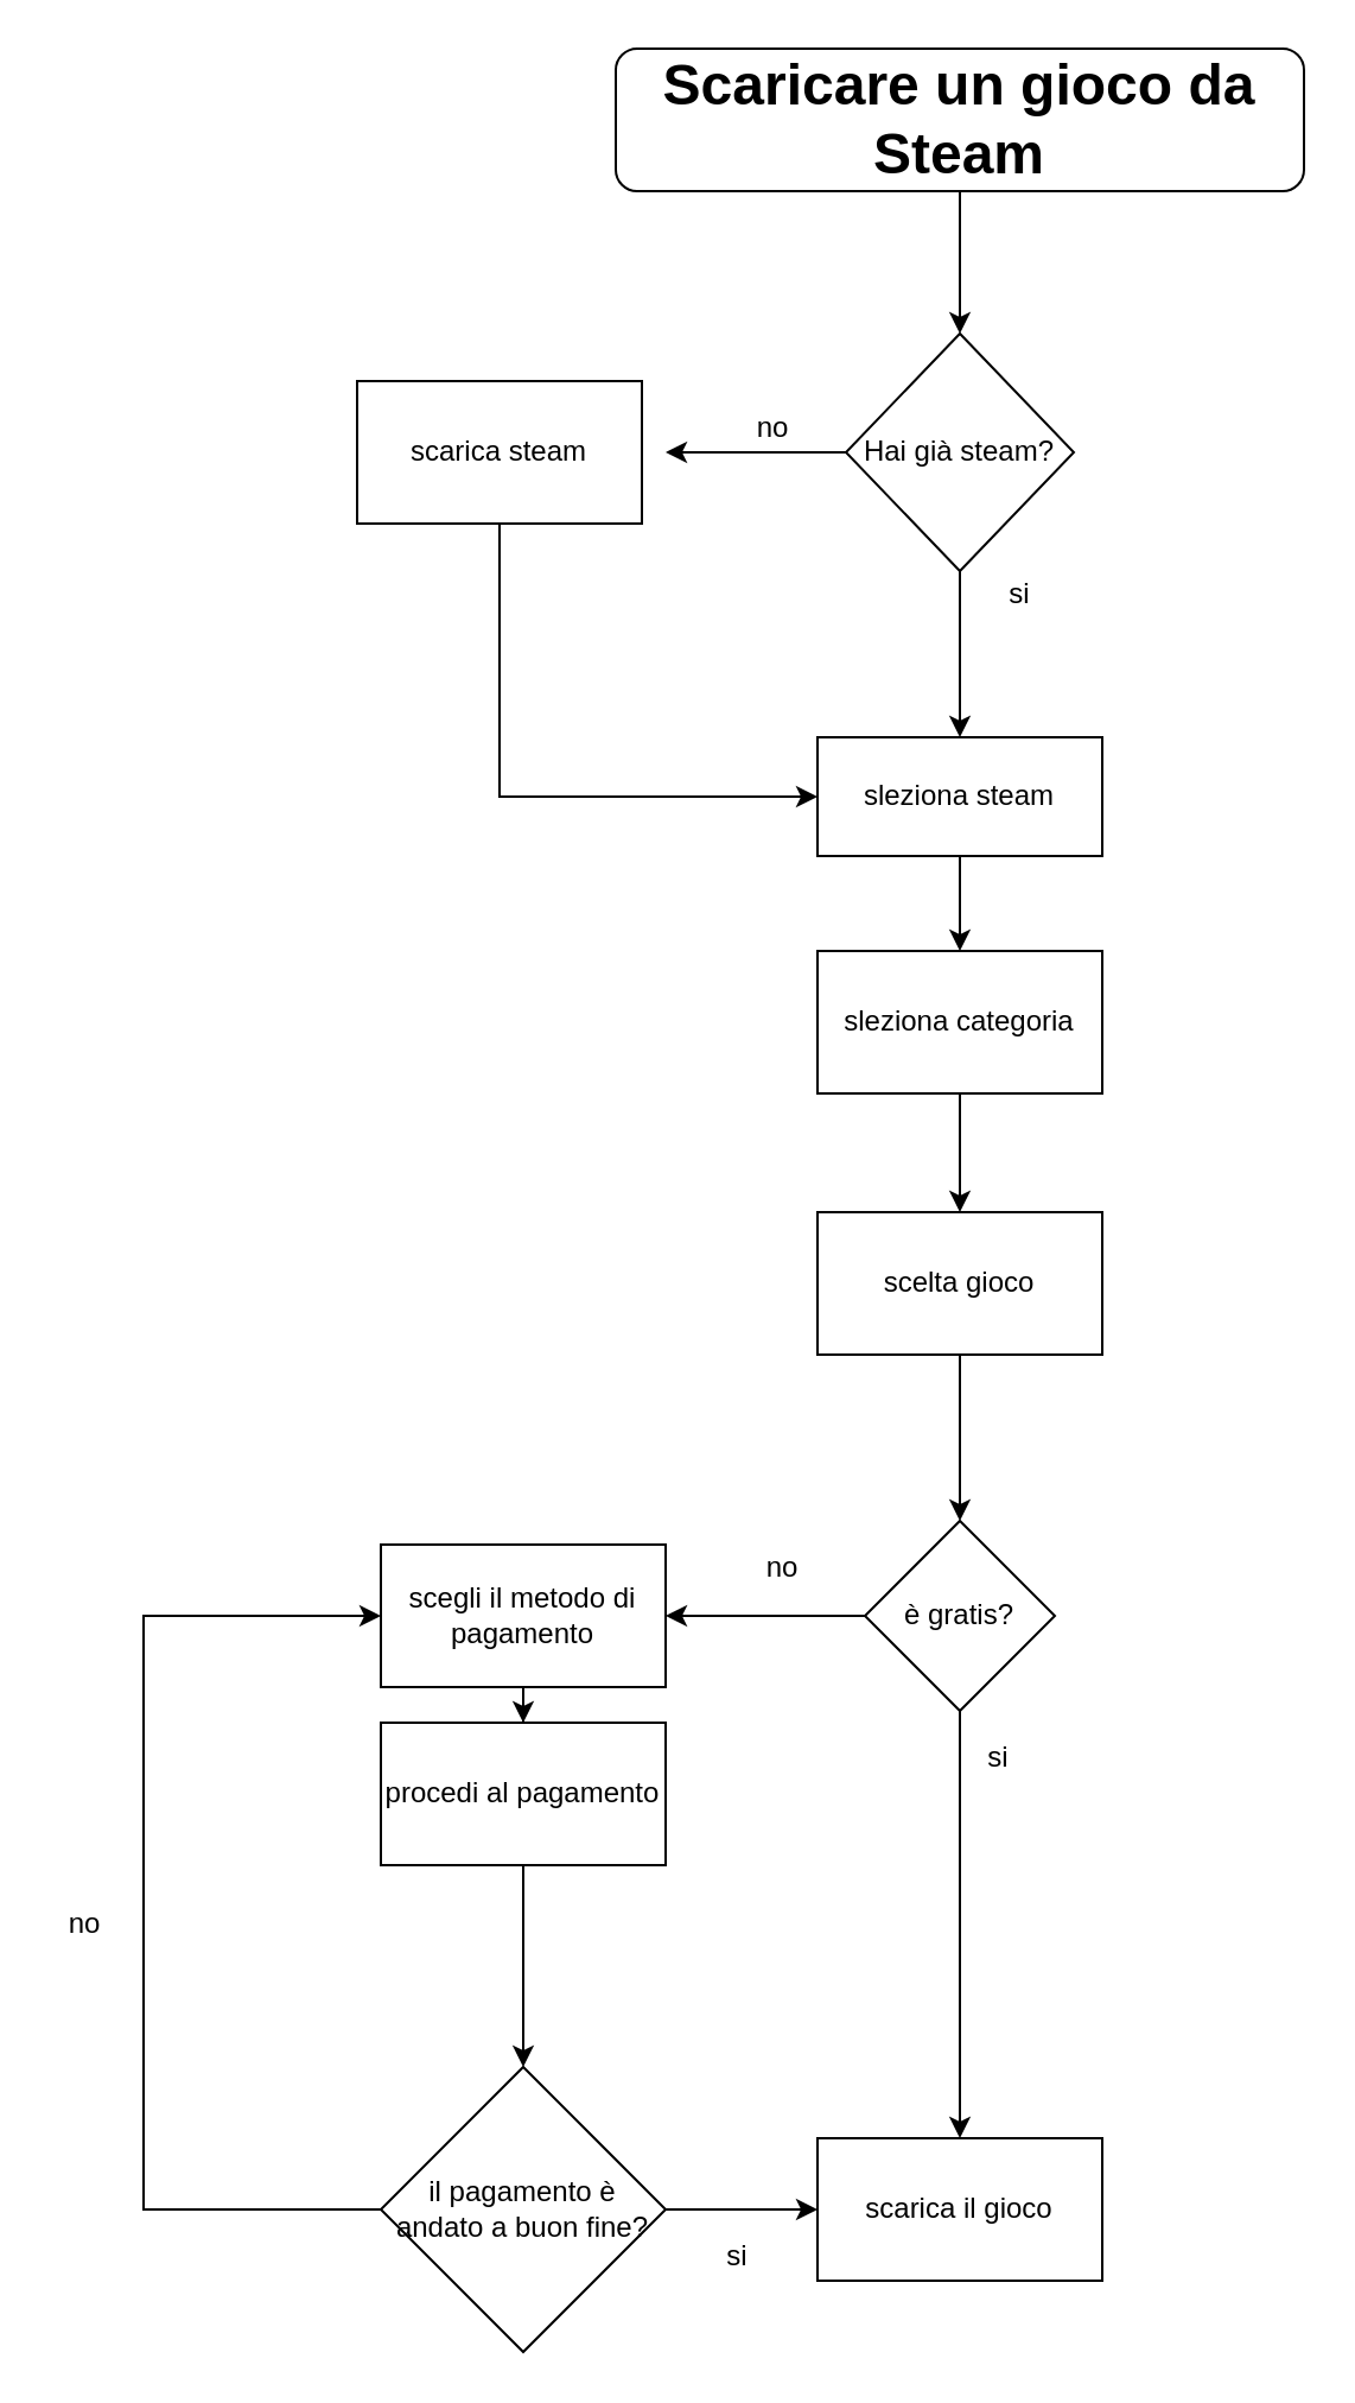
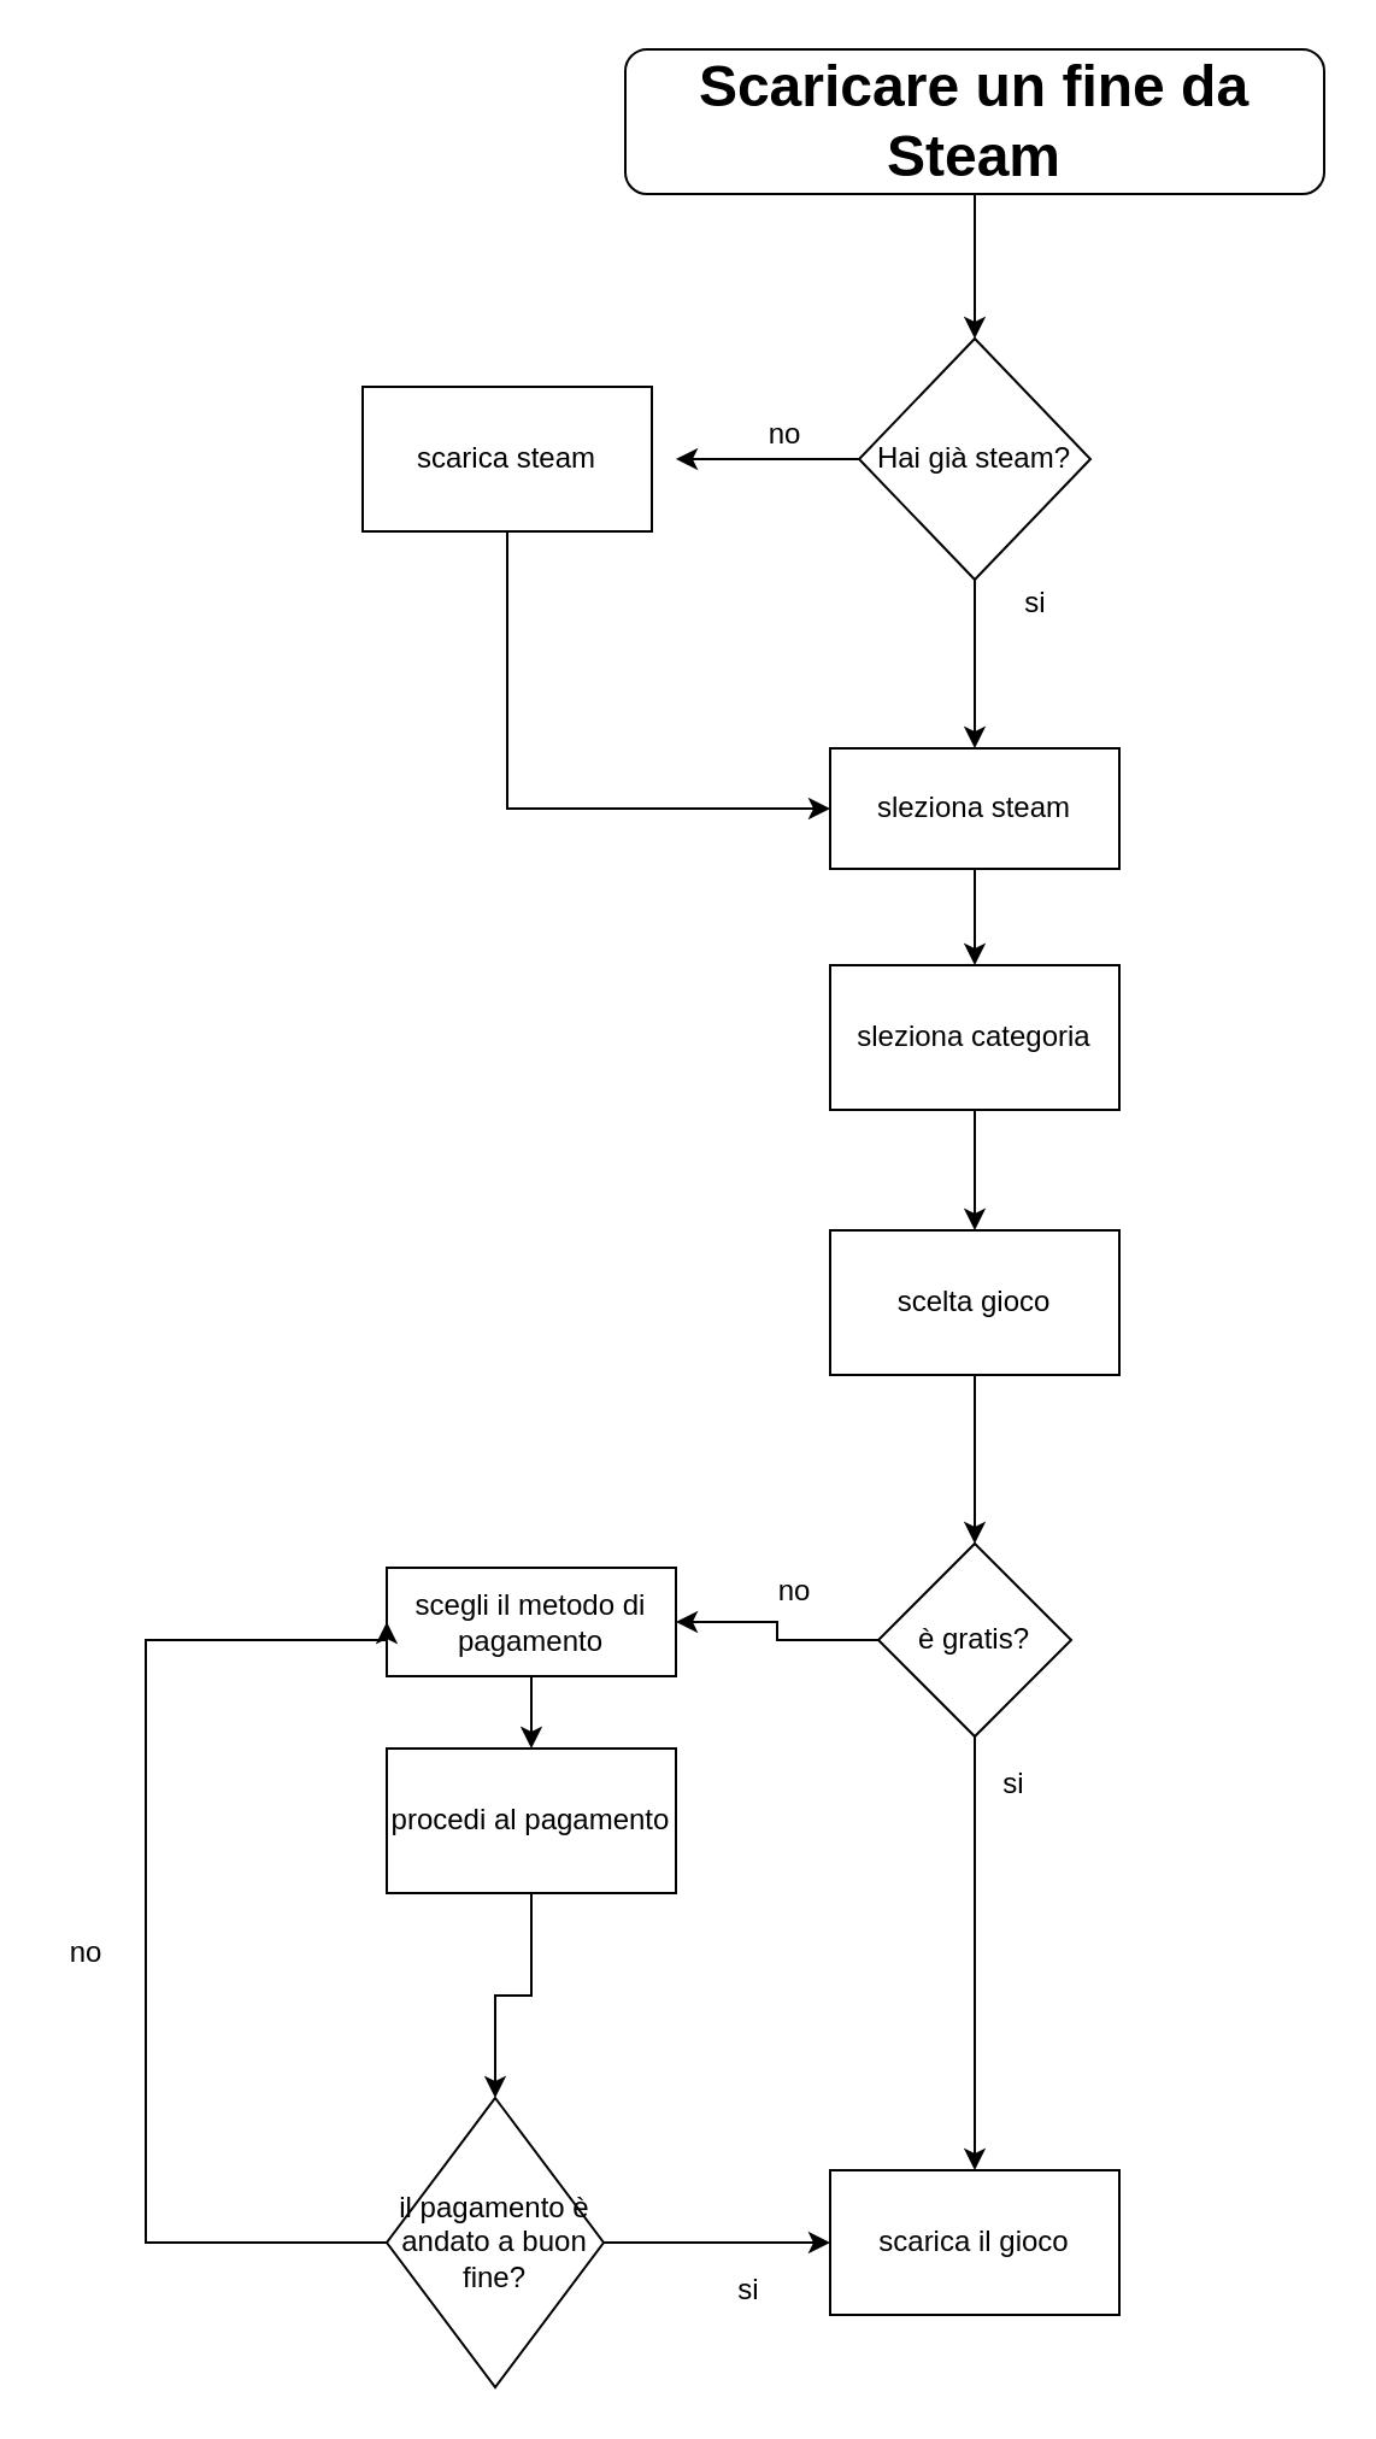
  <mxCell id="0" />
  <mxCell id="1" parent="0" />
  <mxCell id="2" style="edgeStyle=orthogonalEdgeStyle;rounded=0;orthogonalLoop=1;jettySize=auto;html=1;exitX=0;exitY=0.5;exitDx=0;exitDy=0;" edge="1" parent="1" source="4"><mxGeometry relative="1" as="geometry"><mxPoint x="280" y="190" as="targetPoint" /></mxGeometry></mxCell>
  <mxCell id="3" style="edgeStyle=orthogonalEdgeStyle;rounded=0;orthogonalLoop=1;jettySize=auto;html=1;exitX=0.5;exitY=1;exitDx=0;exitDy=0;entryX=0.5;entryY=0;entryDx=0;entryDy=0;" edge="1" parent="1" source="4" target="9"><mxGeometry relative="1" as="geometry" /></mxCell>
  <mxCell id="4" value="Hai già steam?" style="rhombus;whiteSpace=wrap;html=1;" vertex="1" parent="1"><mxGeometry x="356" y="140" width="96" height="100" as="geometry" /></mxCell>
  <mxCell id="5" style="edgeStyle=orthogonalEdgeStyle;rounded=0;orthogonalLoop=1;jettySize=auto;html=1;exitX=0.5;exitY=1;exitDx=0;exitDy=0;entryX=0;entryY=0.5;entryDx=0;entryDy=0;" edge="1" parent="1" source="6" target="9"><mxGeometry relative="1" as="geometry" /></mxCell>
  <mxCell id="6" value="scarica steam" style="rounded=0;whiteSpace=wrap;html=1;" vertex="1" parent="1"><mxGeometry x="150" y="160" width="120" height="60" as="geometry" /></mxCell>
  <mxCell id="7" value="no" style="text;html=1;align=center;verticalAlign=middle;resizable=0;points=[];autosize=1;strokeColor=none;fillColor=none;" vertex="1" parent="1"><mxGeometry x="310" y="170" width="30" height="20" as="geometry" /></mxCell>
  <mxCell id="8" style="edgeStyle=orthogonalEdgeStyle;rounded=0;orthogonalLoop=1;jettySize=auto;html=1;entryX=0.5;entryY=0;entryDx=0;entryDy=0;" edge="1" parent="1" source="9" target="12"><mxGeometry relative="1" as="geometry" /></mxCell>
  <mxCell id="9" value="sleziona steam" style="rounded=0;whiteSpace=wrap;html=1;" vertex="1" parent="1"><mxGeometry x="344" y="310" width="120" height="50" as="geometry" /></mxCell>
  <mxCell id="10" value="si" style="text;html=1;align=center;verticalAlign=middle;resizable=0;points=[];autosize=1;strokeColor=none;fillColor=none;" vertex="1" parent="1"><mxGeometry x="414" y="240" width="30" height="20" as="geometry" /></mxCell>
  <mxCell id="11" style="edgeStyle=orthogonalEdgeStyle;rounded=0;orthogonalLoop=1;jettySize=auto;html=1;exitX=0.5;exitY=1;exitDx=0;exitDy=0;" edge="1" parent="1" source="12"><mxGeometry relative="1" as="geometry"><mxPoint x="404" y="510" as="targetPoint" /></mxGeometry></mxCell>
  <mxCell id="12" value="sleziona categoria" style="rounded=0;whiteSpace=wrap;html=1;" vertex="1" parent="1"><mxGeometry x="344" y="400" width="120" height="60" as="geometry" /></mxCell>
  <mxCell id="13" value="" style="edgeStyle=orthogonalEdgeStyle;rounded=0;orthogonalLoop=1;jettySize=auto;html=1;entryX=0.5;entryY=0;entryDx=0;entryDy=0;" edge="1" parent="1" source="14" target="17"><mxGeometry relative="1" as="geometry"><mxPoint x="404" y="620" as="targetPoint" /><Array as="points"><mxPoint x="404" y="620" /><mxPoint x="404" y="620" /></Array></mxGeometry></mxCell>
  <mxCell id="14" value="scelta gioco" style="whiteSpace=wrap;html=1;" vertex="1" parent="1"><mxGeometry x="344" y="510" width="120" height="60" as="geometry" /></mxCell>
  <mxCell id="15" style="edgeStyle=orthogonalEdgeStyle;rounded=0;orthogonalLoop=1;jettySize=auto;html=1;entryX=1;entryY=0.5;entryDx=0;entryDy=0;" edge="1" parent="1" source="17" target="19"><mxGeometry relative="1" as="geometry"><mxPoint x="280" y="660" as="targetPoint" /></mxGeometry></mxCell>
  <mxCell id="16" value="" style="edgeStyle=orthogonalEdgeStyle;rounded=0;orthogonalLoop=1;jettySize=auto;html=1;entryX=0.5;entryY=0;entryDx=0;entryDy=0;" edge="1" parent="1" source="17" target="21"><mxGeometry relative="1" as="geometry"><mxPoint x="404" y="780" as="targetPoint" /></mxGeometry></mxCell>
  <mxCell id="17" value="è gratis?" style="rhombus;whiteSpace=wrap;html=1;" vertex="1" parent="1"><mxGeometry x="364" y="640" width="80" height="80" as="geometry" /></mxCell>
  <mxCell id="18" style="edgeStyle=orthogonalEdgeStyle;rounded=0;orthogonalLoop=1;jettySize=auto;html=1;entryX=0.5;entryY=0;entryDx=0;entryDy=0;" edge="1" parent="1" source="19" target="24"><mxGeometry relative="1" as="geometry" /></mxCell>
- <mxCell id="19" value="scegli il metodo di pagamento" style="whiteSpace=wrap;html=1;" vertex="1" parent="1"><mxGeometry x="160" y="650" width="120" height="60" as="geometry" /></mxCell>
+ <mxCell id="19" value="scegli il metodo di pagamento" style="whiteSpace=wrap;html=1;" vertex="1" parent="1"><mxGeometry x="160" y="650" width="120" height="45" as="geometry" /></mxCell>
  <mxCell id="20" value="no" style="text;html=1;align=center;verticalAlign=middle;resizable=0;points=[];autosize=1;strokeColor=none;fillColor=none;" vertex="1" parent="1"><mxGeometry x="314" y="650" width="30" height="20" as="geometry" /></mxCell>
  <mxCell id="21" value="scarica il gioco" style="whiteSpace=wrap;html=1;" vertex="1" parent="1"><mxGeometry x="344" y="900" width="120" height="60" as="geometry" /></mxCell>
  <mxCell id="22" value="si" style="text;html=1;align=center;verticalAlign=middle;resizable=0;points=[];autosize=1;strokeColor=none;fillColor=none;" vertex="1" parent="1"><mxGeometry x="405" y="730" width="30" height="20" as="geometry" /></mxCell>
  <mxCell id="23" style="edgeStyle=orthogonalEdgeStyle;rounded=0;orthogonalLoop=1;jettySize=auto;html=1;entryX=0.5;entryY=0;entryDx=0;entryDy=0;" edge="1" parent="1" source="24" target="27"><mxGeometry relative="1" as="geometry" /></mxCell>
  <mxCell id="24" value="procedi al pagamento" style="whiteSpace=wrap;html=1;" vertex="1" parent="1"><mxGeometry x="160" y="725" width="120" height="60" as="geometry" /></mxCell>
  <mxCell id="25" style="edgeStyle=orthogonalEdgeStyle;rounded=0;orthogonalLoop=1;jettySize=auto;html=1;entryX=0;entryY=0.5;entryDx=0;entryDy=0;" edge="1" parent="1" source="27" target="19"><mxGeometry relative="1" as="geometry"><Array as="points"><mxPoint x="60" y="930" /><mxPoint x="60" y="680" /></Array></mxGeometry></mxCell>
  <mxCell id="26" style="edgeStyle=orthogonalEdgeStyle;rounded=0;orthogonalLoop=1;jettySize=auto;html=1;entryX=0;entryY=0.5;entryDx=0;entryDy=0;" edge="1" parent="1" source="27" target="21"><mxGeometry relative="1" as="geometry" /></mxCell>
- <mxCell id="27" value="il pagamento è andato a buon fine?" style="rhombus;whiteSpace=wrap;html=1;" vertex="1" parent="1"><mxGeometry x="160" y="870" width="120" height="120" as="geometry" /></mxCell>
+ <mxCell id="27" value="il pagamento è andato a buon fine?" style="rhombus;whiteSpace=wrap;html=1;" vertex="1" parent="1"><mxGeometry x="160" y="870" width="90" height="120" as="geometry" /></mxCell>
  <mxCell id="28" value="no" style="text;html=1;align=center;verticalAlign=middle;resizable=0;points=[];autosize=1;strokeColor=none;fillColor=none;" vertex="1" parent="1"><mxGeometry x="20" y="800" width="30" height="20" as="geometry" /></mxCell>
  <mxCell id="29" value="si" style="text;html=1;align=center;verticalAlign=middle;resizable=0;points=[];autosize=1;strokeColor=none;fillColor=none;" vertex="1" parent="1"><mxGeometry x="295" y="940" width="30" height="20" as="geometry" /></mxCell>
  <mxCell id="30" style="edgeStyle=orthogonalEdgeStyle;rounded=0;orthogonalLoop=1;jettySize=auto;html=1;entryX=0.5;entryY=0;entryDx=0;entryDy=0;" edge="1" parent="1" source="31" target="4"><mxGeometry relative="1" as="geometry" /></mxCell>
- <mxCell id="31" value="&lt;h1&gt;Scaricare un gioco da Steam&lt;/h1&gt;" style="rounded=1;whiteSpace=wrap;html=1;" vertex="1" parent="1"><mxGeometry x="259" y="20" width="290" height="60" as="geometry" /></mxCell>
+ <mxCell id="31" value="&lt;h1&gt;Scaricare un fine da Steam&lt;/h1&gt;" style="rounded=1;whiteSpace=wrap;html=1;" vertex="1" parent="1"><mxGeometry x="259" y="20" width="290" height="60" as="geometry" /></mxCell>
